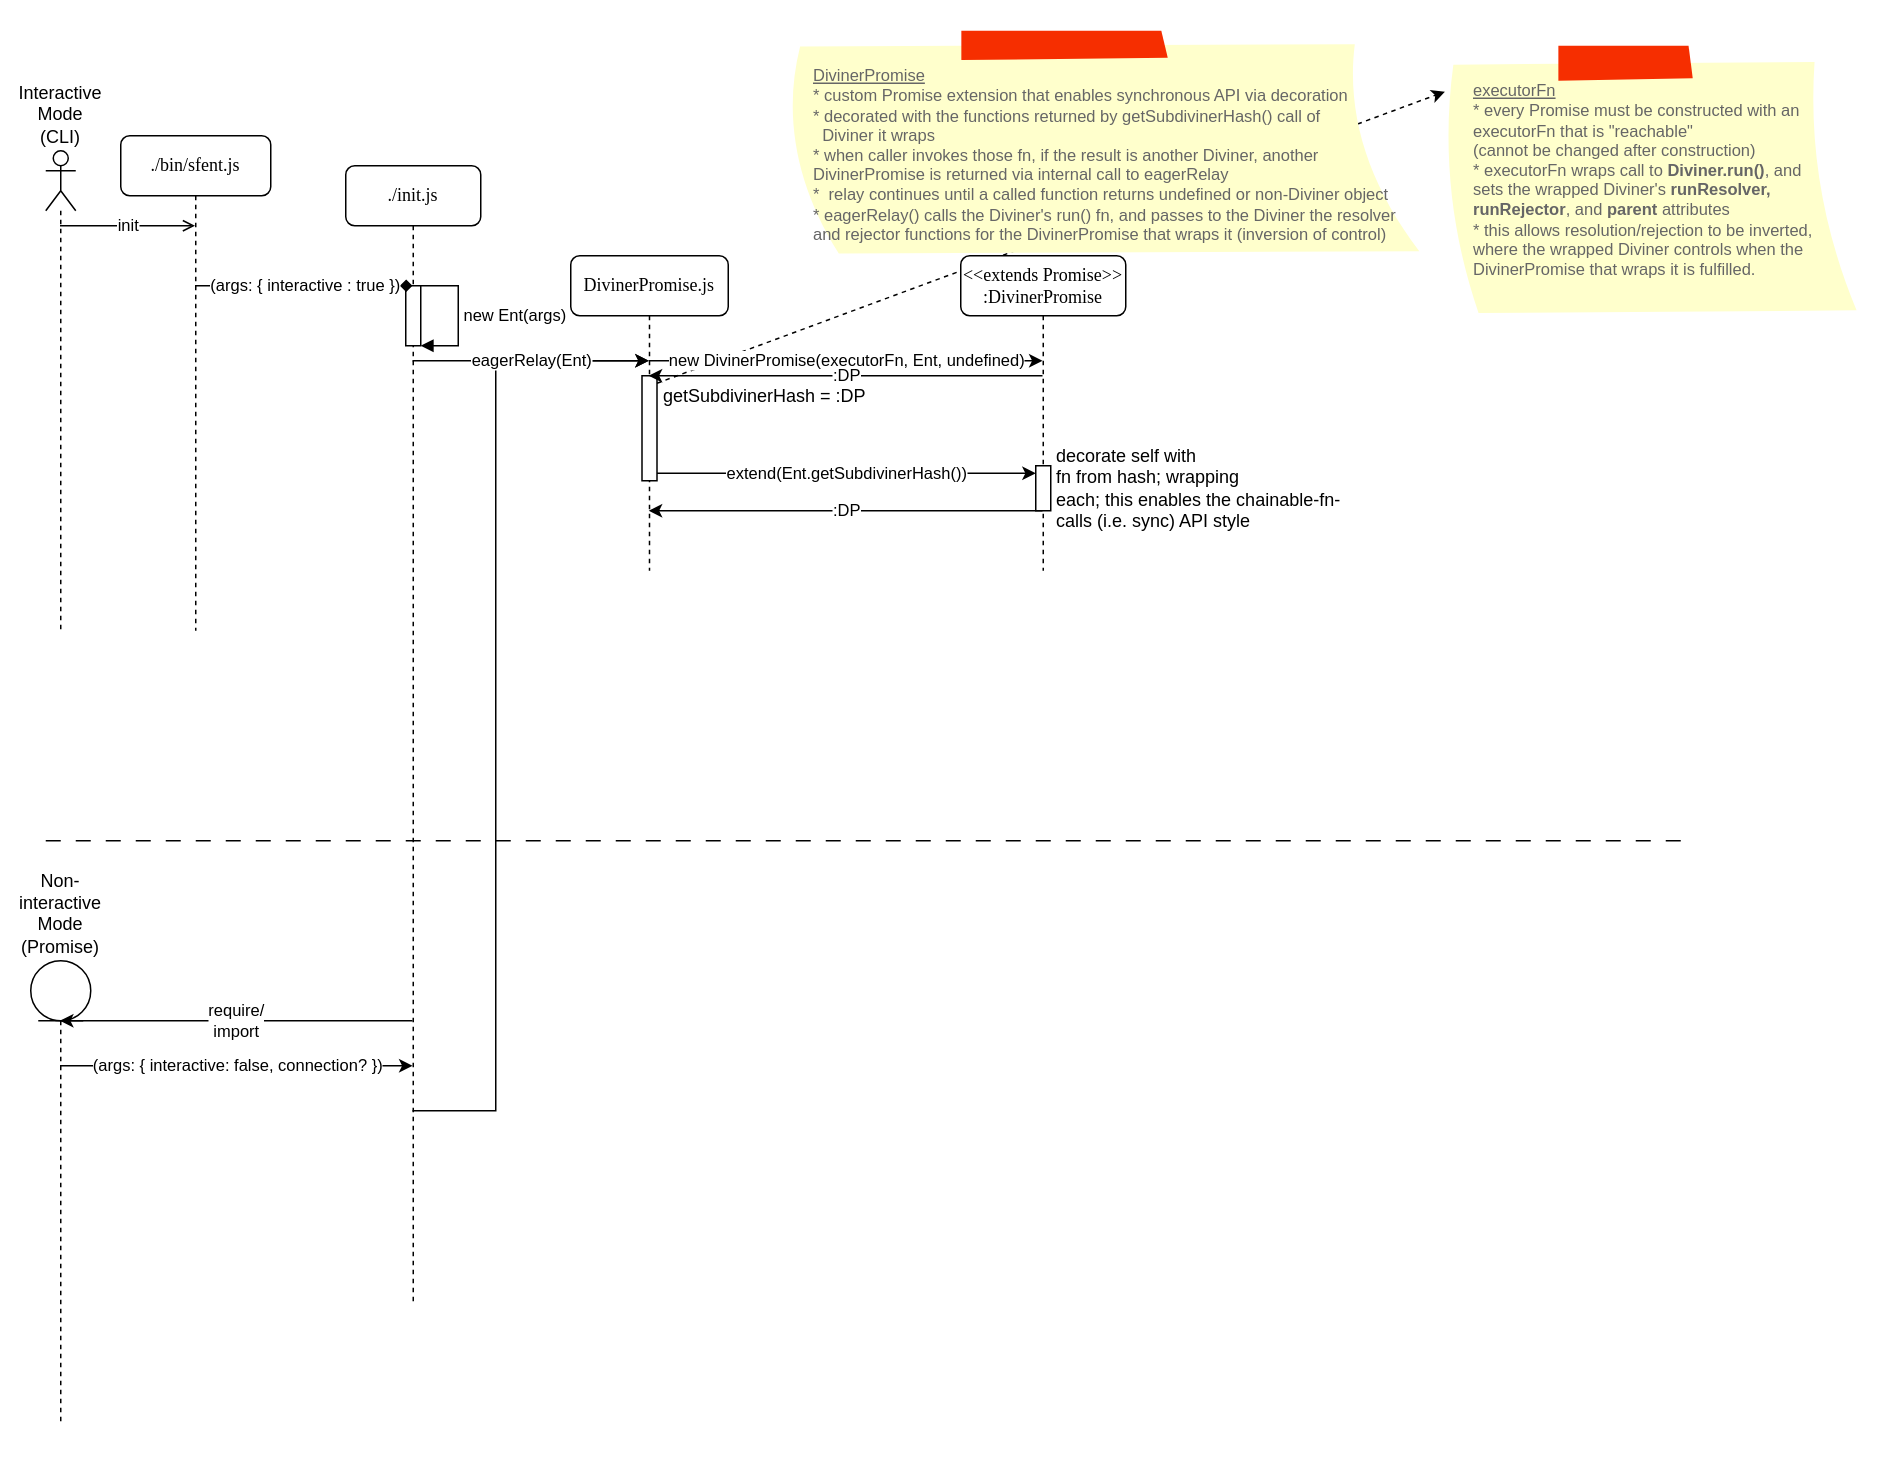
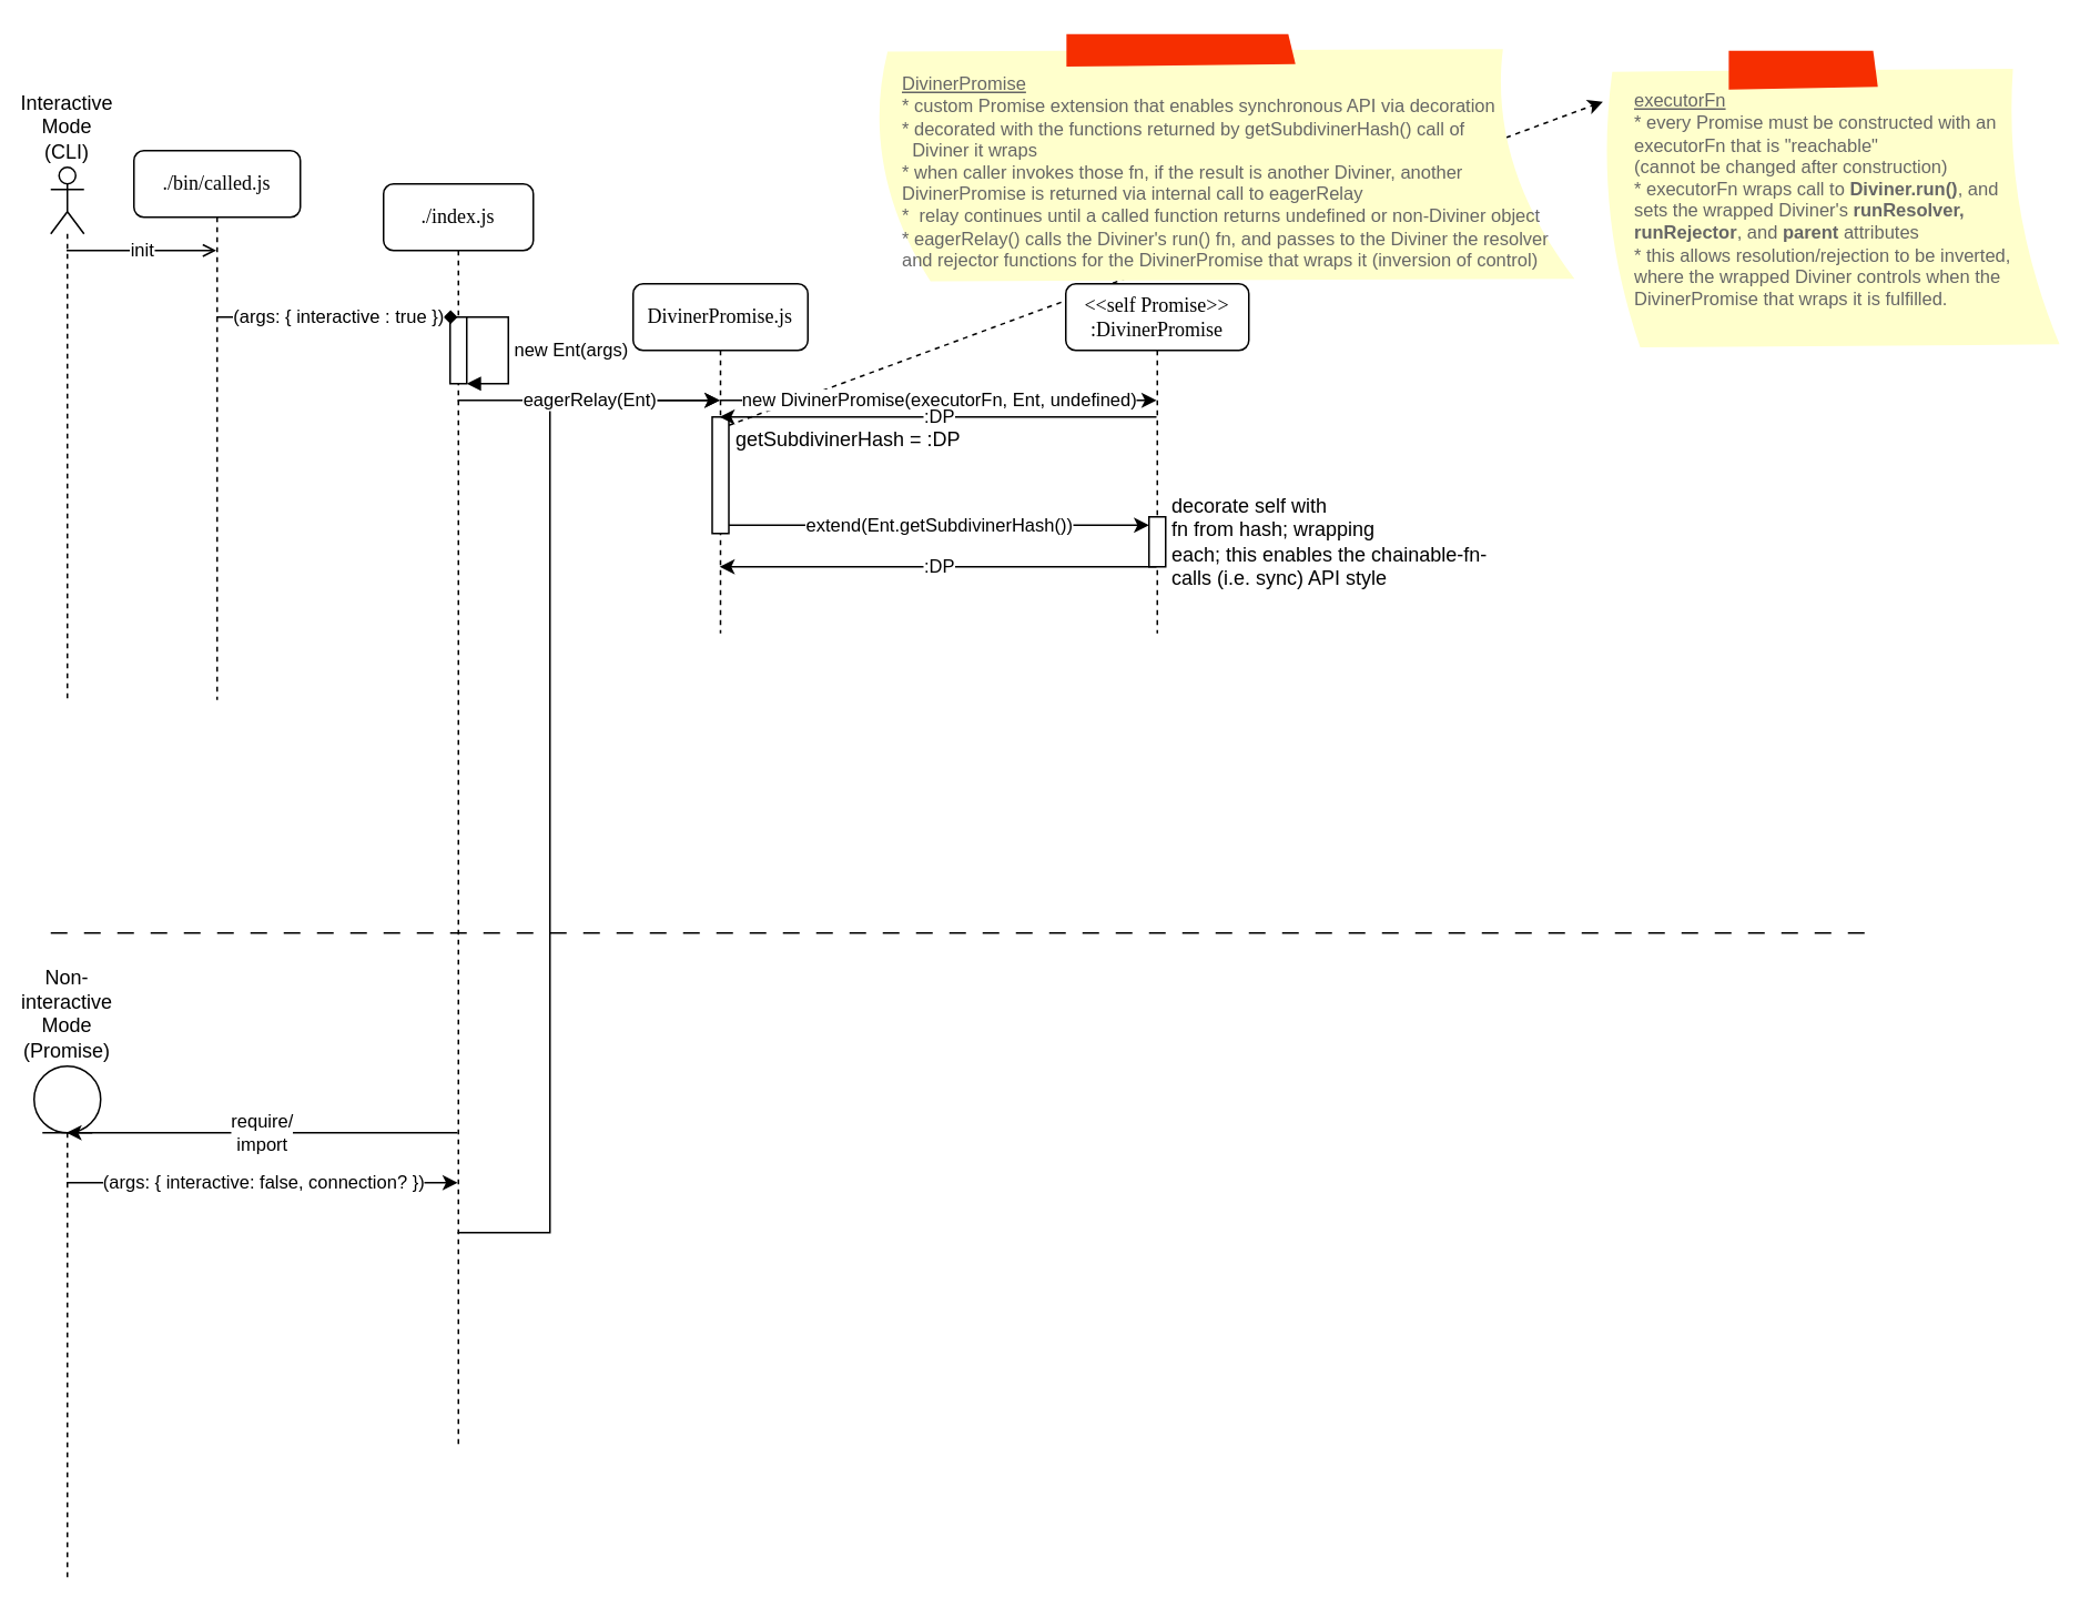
  <mxCell id="0" />
  <mxCell id="1" parent="0" />
  <mxCell id="2" value="" style="endArrow=classic;html=1;rounded=0;entryX=0.01;entryY=0.17;entryDx=0;entryDy=0;entryPerimeter=0;dashed=1;exitX=1;exitY=0;exitDx=0;exitDy=5;exitPerimeter=0;" edge="1" parent="1" source="14" target="25"><mxGeometry width="50" height="50" relative="1" as="geometry"><mxPoint x="640" y="250" as="sourcePoint" /><mxPoint x="645" y="350" as="targetPoint" /></mxGeometry></mxCell>
- <mxCell id="3" value="./init.js" style="shape=umlLifeline;perimeter=lifelinePerimeter;whiteSpace=wrap;html=1;container=1;collapsible=0;recursiveResize=0;outlineConnect=0;rounded=1;shadow=0;comic=0;labelBackgroundColor=none;strokeWidth=1;fontFamily=Verdana;fontSize=12;align=center;" parent="1" vertex="1"><mxGeometry x="230" y="110" width="90" height="760" as="geometry" /></mxCell>
+ <mxCell id="3" value="./index.js" style="shape=umlLifeline;perimeter=lifelinePerimeter;whiteSpace=wrap;html=1;container=1;collapsible=0;recursiveResize=0;outlineConnect=0;rounded=1;shadow=0;comic=0;labelBackgroundColor=none;strokeWidth=1;fontFamily=Verdana;fontSize=12;align=center;" parent="1" vertex="1"><mxGeometry x="230" y="110" width="90" height="760" as="geometry" /></mxCell>
  <mxCell id="4" value="" style="html=1;points=[[0,0,0,0,5],[0,1,0,0,-5],[1,0,0,0,5],[1,1,0,0,-5]];perimeter=orthogonalPerimeter;outlineConnect=0;targetShapes=umlLifeline;portConstraint=eastwest;newEdgeStyle={&quot;curved&quot;:0,&quot;rounded&quot;:0};" vertex="1" parent="3"><mxGeometry x="40" y="80" width="10" height="40" as="geometry" /></mxCell>
  <mxCell id="5" value="new Ent(args)" style="html=1;align=left;spacingLeft=2;endArrow=block;rounded=0;edgeStyle=orthogonalEdgeStyle;curved=0;rounded=0;" edge="1" target="4" parent="3" source="4"><mxGeometry relative="1" as="geometry"><mxPoint x="45" y="60" as="sourcePoint" /><Array as="points"><mxPoint x="75" y="80" /><mxPoint x="75" y="120" /></Array></mxGeometry></mxCell>
- <mxCell id="6" value="./bin/sfent.js" style="shape=umlLifeline;perimeter=lifelinePerimeter;whiteSpace=wrap;html=1;container=1;collapsible=0;recursiveResize=0;outlineConnect=0;rounded=1;shadow=0;comic=0;labelBackgroundColor=none;strokeWidth=1;fontFamily=Verdana;fontSize=12;align=center;" parent="1" vertex="1"><mxGeometry x="80" y="90" width="100" height="330" as="geometry" /></mxCell>
+ <mxCell id="6" value="./bin/called.js" style="shape=umlLifeline;perimeter=lifelinePerimeter;whiteSpace=wrap;html=1;container=1;collapsible=0;recursiveResize=0;outlineConnect=0;rounded=1;shadow=0;comic=0;labelBackgroundColor=none;strokeWidth=1;fontFamily=Verdana;fontSize=12;align=center;" parent="1" vertex="1"><mxGeometry x="80" y="90" width="100" height="330" as="geometry" /></mxCell>
  <mxCell id="7" value="init" style="edgeStyle=orthogonalEdgeStyle;rounded=0;orthogonalLoop=1;jettySize=auto;html=1;curved=0;endArrow=open;" parent="1" source="8" target="6" edge="1"><mxGeometry relative="1" as="geometry"><Array as="points"><mxPoint x="70" y="150" /><mxPoint x="70" y="150" /></Array></mxGeometry></mxCell>
  <mxCell id="8" value="Interactive Mode&lt;br&gt;(CLI)" style="shape=umlLifeline;perimeter=lifelinePerimeter;whiteSpace=wrap;html=1;container=1;dropTarget=0;collapsible=0;recursiveResize=0;outlineConnect=0;portConstraint=eastwest;newEdgeStyle={&quot;curved&quot;:0,&quot;rounded&quot;:0};participant=umlActor;verticalAlign=bottom;labelPosition=center;verticalLabelPosition=top;align=center;" parent="1" vertex="1"><mxGeometry x="30" y="100" width="20" height="320" as="geometry" /></mxCell>
  <mxCell id="9" value="Non-interactive Mode (Promise)" style="shape=umlLifeline;perimeter=lifelinePerimeter;whiteSpace=wrap;html=1;container=1;dropTarget=0;collapsible=0;recursiveResize=0;outlineConnect=0;portConstraint=eastwest;newEdgeStyle={&quot;curved&quot;:0,&quot;rounded&quot;:0};participant=umlEntity;labelPosition=center;verticalLabelPosition=top;align=center;verticalAlign=bottom;" parent="1" vertex="1"><mxGeometry x="20" y="640" width="40" height="310" as="geometry" /></mxCell>
  <mxCell id="10" value="(args: { interactive : true })" style="endArrow=diamond;html=1;rounded=0;" edge="1" parent="1" source="6" target="3"><mxGeometry width="50" height="50" relative="1" as="geometry"><mxPoint x="470" y="290" as="sourcePoint" /><mxPoint x="520" y="240" as="targetPoint" /><Array as="points"><mxPoint x="200" y="190" /></Array></mxGeometry></mxCell>
  <mxCell id="11" value="(args: { interactive: false, connection? })" style="endArrow=classic;html=1;rounded=0;" edge="1" parent="1" source="9" target="3"><mxGeometry width="50" height="50" relative="1" as="geometry"><mxPoint x="520.5" y="460" as="sourcePoint" /><mxPoint x="294.5" y="710" as="targetPoint" /><Array as="points"><mxPoint x="160" y="710" /></Array></mxGeometry></mxCell>
  <mxCell id="12" value="require/&lt;br&gt;import" style="endArrow=classic;html=1;rounded=0;" edge="1" parent="1" source="3" target="9"><mxGeometry width="50" height="50" relative="1" as="geometry"><mxPoint x="294.5" y="680" as="sourcePoint" /><mxPoint x="520.5" y="570" as="targetPoint" /><Array as="points"><mxPoint x="170" y="680" /></Array></mxGeometry></mxCell>
  <mxCell id="13" value="DivinerPromise.js" style="shape=umlLifeline;perimeter=lifelinePerimeter;whiteSpace=wrap;html=1;container=1;collapsible=0;recursiveResize=0;outlineConnect=0;rounded=1;shadow=0;comic=0;labelBackgroundColor=none;strokeWidth=1;fontFamily=Verdana;fontSize=12;align=center;" vertex="1" parent="1"><mxGeometry x="380" y="170" width="105" height="210" as="geometry" /></mxCell>
  <mxCell id="14" value="getSubdivinerHash = :DP" style="html=1;points=[[0,0,0,0,5],[0,1,0,0,-5],[1,0,0,0,5],[1,1,0,0,-5]];perimeter=orthogonalPerimeter;outlineConnect=0;targetShapes=umlLifeline;portConstraint=eastwest;newEdgeStyle={&quot;curved&quot;:0,&quot;rounded&quot;:0};labelPosition=right;verticalLabelPosition=middle;align=left;verticalAlign=top;spacingLeft=2;" vertex="1" parent="13"><mxGeometry x="47.5" y="80" width="10" height="70" as="geometry" /></mxCell>
  <mxCell id="15" value="" style="endArrow=none;startArrow=none;endFill=0;startFill=0;endSize=8;html=1;verticalAlign=bottom;dashed=1;labelBackgroundColor=default;dashPattern=10 10;rounded=0;backgroundOutline=0;" edge="1" parent="1"><mxGeometry width="160" relative="1" as="geometry"><mxPoint x="30" y="560" as="sourcePoint" /><mxPoint x="1130" y="560" as="targetPoint" /></mxGeometry></mxCell>
  <mxCell id="16" value="" style="endArrow=classic;html=1;rounded=0;" edge="1" parent="1" source="3" target="13"><mxGeometry width="50" height="50" relative="1" as="geometry"><mxPoint x="470" y="610" as="sourcePoint" /><mxPoint x="645" y="610" as="targetPoint" /><Array as="points"><mxPoint x="330" y="740" /><mxPoint x="330" y="240" /></Array></mxGeometry></mxCell>
  <mxCell id="17" value="eagerRelay(Ent)" style="endArrow=classic;html=1;rounded=0;" edge="1" parent="1" source="3" target="13"><mxGeometry width="50" height="50" relative="1" as="geometry"><mxPoint x="470" y="350" as="sourcePoint" /><mxPoint x="645" y="350" as="targetPoint" /><Array as="points"><mxPoint x="360" y="240" /></Array></mxGeometry></mxCell>
- <mxCell id="18" value="&amp;lt;&amp;lt;extends Promise&amp;gt;&amp;gt;&lt;br&gt;:DivinerPromise" style="shape=umlLifeline;perimeter=lifelinePerimeter;whiteSpace=wrap;html=1;container=1;collapsible=0;recursiveResize=0;outlineConnect=0;rounded=1;shadow=0;comic=0;labelBackgroundColor=none;strokeWidth=1;fontFamily=Verdana;fontSize=12;align=center;" vertex="1" parent="1"><mxGeometry x="640" y="170" width="110" height="210" as="geometry" /></mxCell>
+ <mxCell id="18" value="&amp;lt;&amp;lt;self Promise&amp;gt;&amp;gt;&lt;br&gt;:DivinerPromise" style="shape=umlLifeline;perimeter=lifelinePerimeter;whiteSpace=wrap;html=1;container=1;collapsible=0;recursiveResize=0;outlineConnect=0;rounded=1;shadow=0;comic=0;labelBackgroundColor=none;strokeWidth=1;fontFamily=Verdana;fontSize=12;align=center;" vertex="1" parent="1"><mxGeometry x="640" y="170" width="110" height="210" as="geometry" /></mxCell>
  <mxCell id="19" value="&lt;font style=&quot;font-size: 12px;&quot;&gt;decorate self with&lt;br style=&quot;border-color: var(--border-color);&quot;&gt;&lt;span style=&quot;background-color: rgb(255, 255, 255);&quot;&gt;fn from hash; wrapping&lt;/span&gt;&lt;br style=&quot;border-color: var(--border-color);&quot;&gt;&lt;span style=&quot;background-color: rgb(255, 255, 255);&quot;&gt;each; this enables the chainable-fn-&lt;br&gt;calls (i.e. sync) API style&lt;br&gt;&lt;/span&gt;&lt;/font&gt;" style="html=1;points=[[0,0,0,0,5],[0,1,0,0,-5],[1,0,0,0,5],[1,1,0,0,-5]];perimeter=orthogonalPerimeter;outlineConnect=0;targetShapes=umlLifeline;portConstraint=eastwest;newEdgeStyle={&quot;curved&quot;:0,&quot;rounded&quot;:0};labelPosition=right;verticalLabelPosition=middle;align=left;verticalAlign=middle;spacingLeft=2;" vertex="1" parent="18"><mxGeometry x="50" y="140" width="10" height="30" as="geometry" /></mxCell>
  <mxCell id="20" value="new DivinerPromise(executorFn, Ent, undefined)" style="endArrow=classic;html=1;rounded=0;" edge="1" parent="1" source="13" target="18"><mxGeometry x="0.002" width="50" height="50" relative="1" as="geometry"><mxPoint x="470" y="350" as="sourcePoint" /><mxPoint x="645" y="350" as="targetPoint" /><Array as="points"><mxPoint x="540" y="240" /></Array><mxPoint as="offset" /></mxGeometry></mxCell>
  <mxCell id="21" value=":DP" style="endArrow=classic;html=1;rounded=0;" edge="1" parent="1" source="18" target="13"><mxGeometry width="50" height="50" relative="1" as="geometry"><mxPoint x="705" y="270" as="sourcePoint" /><mxPoint x="440" y="250" as="targetPoint" /><Array as="points"><mxPoint x="560" y="250" /></Array></mxGeometry></mxCell>
  <mxCell id="22" value="&lt;br&gt;&lt;u&gt;DivinerPromise&lt;/u&gt;&lt;br&gt;* custom Promise extension that enables synchronous API via decoration&lt;br&gt;* decorated with the functions returned by getSubdivinerHash() call of &lt;br&gt;&amp;nbsp; Diviner it wraps&lt;br&gt;* when caller invokes those fn, if the result is another Diviner, another&amp;nbsp; &amp;nbsp; &amp;nbsp; DivinerPromise is returned via internal call to eagerRelay&lt;br&gt;*&amp;nbsp; relay continues until a called function returns undefined or non-Diviner object&lt;br&gt;* eagerRelay() calls the Diviner's run() fn, and passes to the Diviner the resolver and rejector functions for the DivinerPromise that wraps it (inversion of control)" style="strokeWidth=1;shadow=0;dashed=0;align=left;html=1;shape=mxgraph.mockup.text.stickyNote2;fontColor=#666666;mainText=;fontSize=11;whiteSpace=wrap;fillColor=#ffffcc;strokeColor=#F62E00;labelPosition=center;verticalLabelPosition=middle;verticalAlign=top;spacingTop=4;spacingRight=0;spacing=2;spacingLeft=20;" vertex="1" parent="1"><mxGeometry x="520" width="430" height="150" as="geometry" y="20" /></mxCell>
  <mxCell id="23" value="extend(Ent.getSubdivinerHash())" style="endArrow=classic;html=1;rounded=0;exitX=1;exitY=1;exitDx=0;exitDy=-5;exitPerimeter=0;entryX=0;entryY=0;entryDx=0;entryDy=5;entryPerimeter=0;" edge="1" parent="1" source="14" target="19"><mxGeometry width="50" height="50" relative="1" as="geometry"><mxPoint x="460" y="300" as="sourcePoint" /><mxPoint x="635" y="300" as="targetPoint" /><Array as="points" /></mxGeometry></mxCell>
  <mxCell id="24" value=":DP" style="endArrow=classic;html=1;rounded=0;" edge="1" parent="1" source="18" target="13"><mxGeometry width="50" height="50" relative="1" as="geometry"><mxPoint x="705" y="260" as="sourcePoint" /><mxPoint x="442" y="260" as="targetPoint" /><Array as="points"><mxPoint x="580" y="340" /></Array></mxGeometry></mxCell>
  <mxCell id="25" value="&lt;br&gt;&lt;u&gt;executorFn&lt;/u&gt;&lt;br&gt;* every Promise must be constructed with an executorFn that is &quot;reachable&quot;&lt;br&gt;(cannot be changed after construction)&lt;br&gt;* executorFn wraps call to &lt;b&gt;Diviner.run()&lt;/b&gt;, and&amp;nbsp;&lt;br&gt;sets the wrapped Diviner's &lt;b&gt;runResolver,&amp;nbsp;&lt;br&gt;runRejector&lt;/b&gt;, and &lt;b&gt;parent&lt;/b&gt; attributes&lt;br&gt;* this allows resolution/rejection to be inverted,&amp;nbsp;&lt;br&gt;where the wrapped Diviner controls when the&amp;nbsp;&lt;br&gt;DivinerPromise that wraps it is fulfilled." style="strokeWidth=1;shadow=0;dashed=0;align=left;html=1;shape=mxgraph.mockup.text.stickyNote2;fontColor=#666666;mainText=;fontSize=11;whiteSpace=wrap;fillColor=#ffffcc;strokeColor=#F62E00;labelPosition=center;verticalLabelPosition=middle;verticalAlign=top;spacingTop=4;spacingRight=0;spacing=2;spacingLeft=20;points=[[0.01,0.17,0,0,0]];" vertex="1" parent="1"><mxGeometry x="960" y="30" width="280" height="180" as="geometry" /></mxCell>
